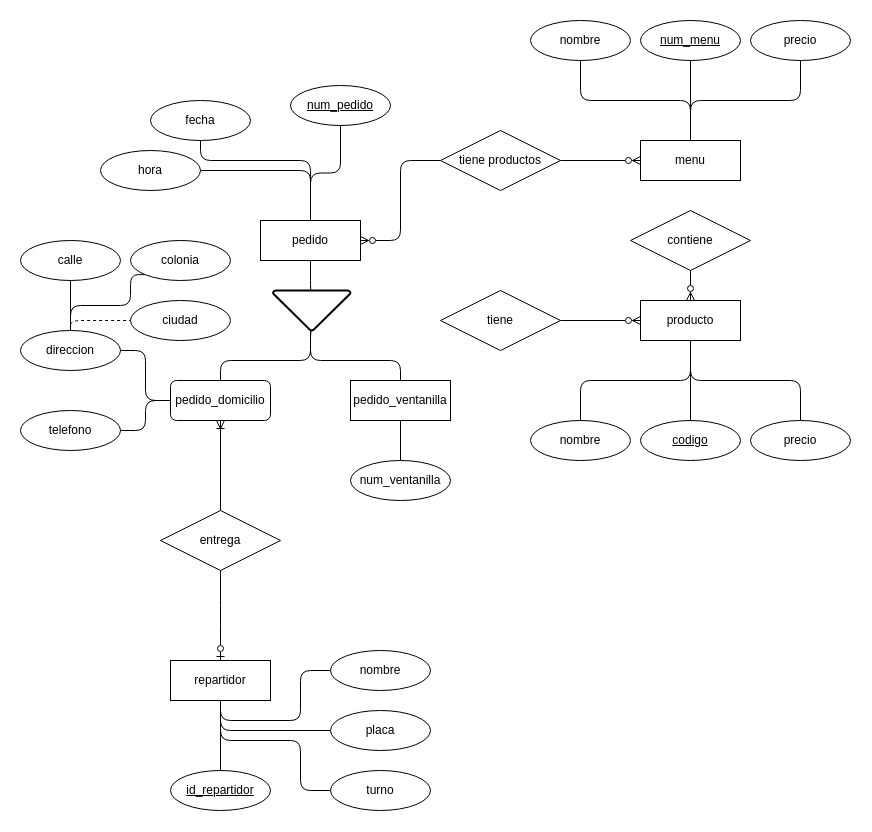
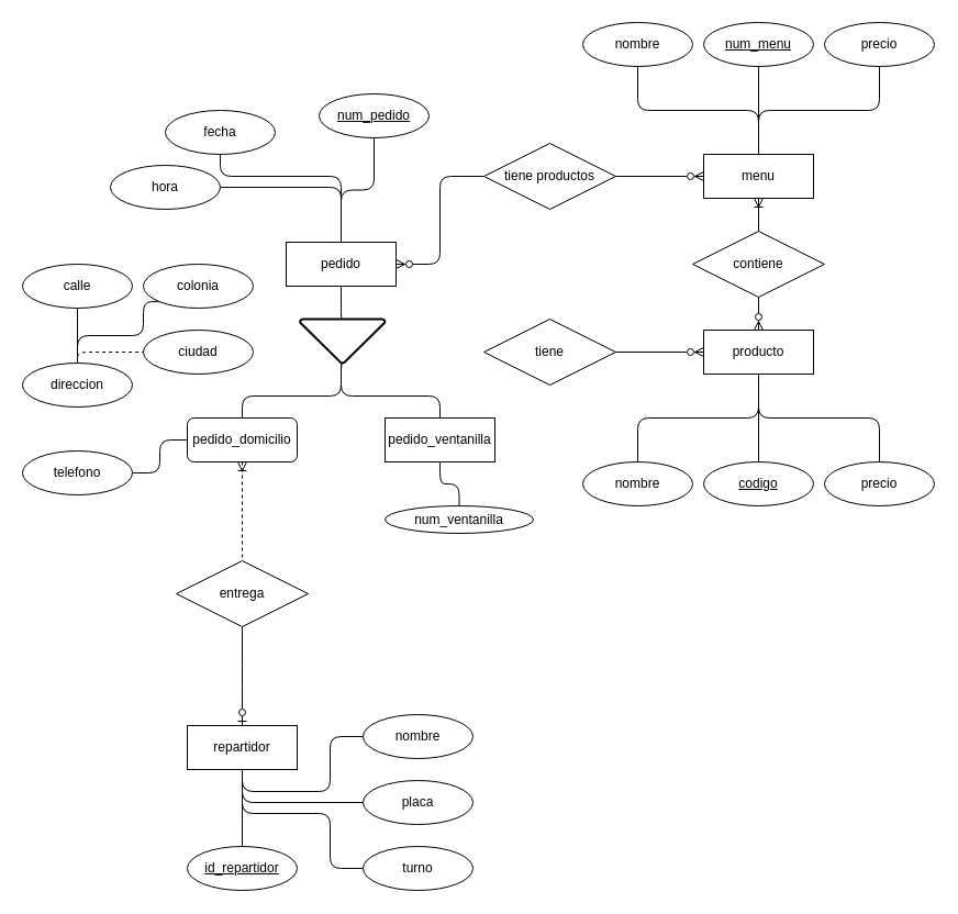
  <mxCell id="0" />
  <mxCell id="1" parent="0" />
+ <mxCell id="2" style="edgeStyle=orthogonalEdgeStyle;rounded=1;orthogonalLoop=1;jettySize=auto;html=1;exitX=0.5;exitY=1;exitDx=0;exitDy=0;entryX=0.5;entryY=0;entryDx=0;entryDy=0;endArrow=none;endFill=0;curved=0;startArrow=ERoneToMany;startFill=0;" edge="1" parent="1" source="6" target="35"><mxGeometry relative="1" as="geometry" /></mxCell>
  <mxCell id="3" style="edgeStyle=orthogonalEdgeStyle;rounded=1;orthogonalLoop=1;jettySize=auto;html=1;exitX=0.5;exitY=0;exitDx=0;exitDy=0;entryX=0.5;entryY=1;entryDx=0;entryDy=0;endArrow=none;endFill=0;curved=0;" edge="1" parent="1" source="6" target="38"><mxGeometry relative="1" as="geometry" /></mxCell>
  <mxCell id="4" style="edgeStyle=orthogonalEdgeStyle;rounded=1;orthogonalLoop=1;jettySize=auto;html=1;exitX=0.5;exitY=0;exitDx=0;exitDy=0;entryX=0.5;entryY=1;entryDx=0;entryDy=0;curved=0;endArrow=none;endFill=0;" edge="1" parent="1" source="6" target="36"><mxGeometry relative="1" as="geometry" /></mxCell>
  <mxCell id="5" style="edgeStyle=orthogonalEdgeStyle;rounded=1;orthogonalLoop=1;jettySize=auto;html=1;exitX=0.5;exitY=0;exitDx=0;exitDy=0;entryX=0.5;entryY=1;entryDx=0;entryDy=0;curved=0;endArrow=none;endFill=0;" edge="1" parent="1" source="6" target="37"><mxGeometry relative="1" as="geometry" /></mxCell>
  <mxCell id="6" value="menu" style="whiteSpace=wrap;html=1;align=center;" vertex="1" parent="1"><mxGeometry x="640" y="140" width="100" height="40" as="geometry" /></mxCell>
  <mxCell id="7" style="edgeStyle=orthogonalEdgeStyle;rounded=1;orthogonalLoop=1;jettySize=auto;html=1;exitX=0.5;exitY=1;exitDx=0;exitDy=0;entryX=0.5;entryY=0;entryDx=0;entryDy=0;endArrow=none;endFill=0;curved=0;" edge="1" parent="1" source="10" target="40"><mxGeometry relative="1" as="geometry" /></mxCell>
  <mxCell id="8" style="edgeStyle=orthogonalEdgeStyle;rounded=1;orthogonalLoop=1;jettySize=auto;html=1;exitX=0.5;exitY=1;exitDx=0;exitDy=0;entryX=0.5;entryY=0;entryDx=0;entryDy=0;endArrow=none;endFill=0;curved=0;" edge="1" parent="1" source="10" target="39"><mxGeometry relative="1" as="geometry" /></mxCell>
  <mxCell id="9" style="edgeStyle=orthogonalEdgeStyle;rounded=1;orthogonalLoop=1;jettySize=auto;html=1;exitX=0.5;exitY=1;exitDx=0;exitDy=0;entryX=0.5;entryY=0;entryDx=0;entryDy=0;curved=0;endArrow=none;endFill=0;" edge="1" parent="1" source="10" target="41"><mxGeometry relative="1" as="geometry" /></mxCell>
  <mxCell id="10" value="producto" style="whiteSpace=wrap;html=1;align=center;" vertex="1" parent="1"><mxGeometry x="640" y="300" width="100" height="40" as="geometry" /></mxCell>
  <mxCell id="11" style="edgeStyle=orthogonalEdgeStyle;rounded=1;orthogonalLoop=1;jettySize=auto;html=1;exitX=0.5;exitY=1;exitDx=0;exitDy=0;entryX=0;entryY=0.5;entryDx=0;entryDy=0;curved=0;endArrow=none;endFill=0;" edge="1" parent="1" source="15" target="59"><mxGeometry relative="1" as="geometry" /></mxCell>
  <mxCell id="12" style="edgeStyle=orthogonalEdgeStyle;rounded=1;orthogonalLoop=1;jettySize=auto;html=1;exitX=0.5;exitY=1;exitDx=0;exitDy=0;entryX=0;entryY=0.5;entryDx=0;entryDy=0;endArrow=none;endFill=0;curved=0;" edge="1" parent="1" source="15" target="58"><mxGeometry relative="1" as="geometry" /></mxCell>
  <mxCell id="13" style="edgeStyle=orthogonalEdgeStyle;rounded=1;orthogonalLoop=1;jettySize=auto;html=1;exitX=0.5;exitY=1;exitDx=0;exitDy=0;entryX=0;entryY=0.5;entryDx=0;entryDy=0;curved=0;endArrow=none;endFill=0;" edge="1" parent="1" source="15" target="57"><mxGeometry relative="1" as="geometry"><Array as="points"><mxPoint x="220" y="740" /><mxPoint x="300" y="740" /><mxPoint x="300" y="790" /></Array></mxGeometry></mxCell>
  <mxCell id="14" style="edgeStyle=orthogonalEdgeStyle;rounded=1;orthogonalLoop=1;jettySize=auto;html=1;exitX=0.5;exitY=1;exitDx=0;exitDy=0;entryX=0.5;entryY=0;entryDx=0;entryDy=0;curved=0;endArrow=none;endFill=0;" edge="1" parent="1" source="15" target="60"><mxGeometry relative="1" as="geometry" /></mxCell>
  <mxCell id="15" value="repartidor" style="whiteSpace=wrap;html=1;align=center;" vertex="1" parent="1"><mxGeometry x="170" y="660" width="100" height="40" as="geometry" /></mxCell>
  <mxCell id="16" value="pedido_ventanilla" style="whiteSpace=wrap;html=1;align=center;" vertex="1" parent="1"><mxGeometry x="350" y="380" width="100" height="40" as="geometry" /></mxCell>
- <mxCell id="17" style="edgeStyle=orthogonalEdgeStyle;rounded=1;orthogonalLoop=1;jettySize=auto;html=1;exitX=0.5;exitY=1;exitDx=0;exitDy=0;entryX=0.5;entryY=0;entryDx=0;entryDy=0;endArrow=none;endFill=0;curved=0;startArrow=ERoneToMany;startFill=0;" edge="1" parent="1" source="18" target="25"><mxGeometry relative="1" as="geometry" /></mxCell>
+ <mxCell id="17" style="edgeStyle=orthogonalEdgeStyle;rounded=1;orthogonalLoop=1;jettySize=auto;html=1;exitX=0.5;exitY=1;exitDx=0;exitDy=0;entryX=0.5;entryY=0;entryDx=0;entryDy=0;endArrow=none;endFill=0;curved=0;startArrow=ERoneToMany;startFill=0;dashed=1;" edge="1" parent="1" source="18" target="25"><mxGeometry relative="1" as="geometry" /></mxCell>
  <mxCell id="18" value="pedido_domicilio" style="whiteSpace=wrap;html=1;align=center;rounded=1;" vertex="1" parent="1"><mxGeometry x="170" y="380" width="100" height="40" as="geometry" /></mxCell>
  <mxCell id="19" style="edgeStyle=orthogonalEdgeStyle;rounded=1;orthogonalLoop=1;jettySize=auto;html=1;exitX=1;exitY=0.5;exitDx=0;exitDy=0;entryX=0;entryY=0.5;entryDx=0;entryDy=0;endArrow=none;endFill=0;curved=0;startArrow=ERzeroToMany;startFill=0;" edge="1" parent="1" source="23" target="29"><mxGeometry relative="1" as="geometry" /></mxCell>
  <mxCell id="20" style="edgeStyle=orthogonalEdgeStyle;rounded=1;orthogonalLoop=1;jettySize=auto;html=1;exitX=0.5;exitY=0;exitDx=0;exitDy=0;entryX=1;entryY=0.5;entryDx=0;entryDy=0;curved=0;endArrow=none;endFill=0;" edge="1" parent="1" source="23" target="43"><mxGeometry relative="1" as="geometry" /></mxCell>
  <mxCell id="21" style="edgeStyle=orthogonalEdgeStyle;rounded=1;orthogonalLoop=1;jettySize=auto;html=1;exitX=0.5;exitY=0;exitDx=0;exitDy=0;entryX=0.5;entryY=1;entryDx=0;entryDy=0;curved=0;endArrow=none;endFill=0;" edge="1" parent="1" source="23" target="42"><mxGeometry relative="1" as="geometry" /></mxCell>
  <mxCell id="22" style="edgeStyle=orthogonalEdgeStyle;rounded=1;orthogonalLoop=1;jettySize=auto;html=1;exitX=0.5;exitY=0;exitDx=0;exitDy=0;entryX=0.5;entryY=1;entryDx=0;entryDy=0;curved=0;endArrow=none;endFill=0;" edge="1" parent="1" source="23" target="44"><mxGeometry relative="1" as="geometry"><Array as="points"><mxPoint x="310" y="160" /><mxPoint x="200" y="160" /></Array></mxGeometry></mxCell>
  <mxCell id="23" value="pedido" style="whiteSpace=wrap;html=1;align=center;" vertex="1" parent="1"><mxGeometry x="260" y="220" width="100" height="40" as="geometry" /></mxCell>
  <mxCell id="24" style="edgeStyle=orthogonalEdgeStyle;rounded=1;orthogonalLoop=1;jettySize=auto;html=1;exitX=0.5;exitY=1;exitDx=0;exitDy=0;entryX=0.5;entryY=0;entryDx=0;entryDy=0;endArrow=ERzeroToOne;endFill=0;curved=0;" edge="1" parent="1" source="25"><mxGeometry relative="1" as="geometry"><mxPoint x="220" y="660" as="targetPoint" /></mxGeometry></mxCell>
  <mxCell id="25" value="entrega" style="shape=rhombus;perimeter=rhombusPerimeter;whiteSpace=wrap;html=1;align=center;" vertex="1" parent="1"><mxGeometry x="160" y="510" width="120" height="60" as="geometry" /></mxCell>
  <mxCell id="26" style="edgeStyle=orthogonalEdgeStyle;rounded=1;orthogonalLoop=1;jettySize=auto;html=1;exitX=1;exitY=0.5;exitDx=0;exitDy=0;entryX=0;entryY=0.5;entryDx=0;entryDy=0;endArrow=ERzeroToMany;endFill=0;curved=0;" edge="1" parent="1" source="27" target="10"><mxGeometry relative="1" as="geometry" /></mxCell>
  <mxCell id="27" value="tiene" style="shape=rhombus;perimeter=rhombusPerimeter;whiteSpace=wrap;html=1;align=center;" vertex="1" parent="1"><mxGeometry x="440" y="290" width="120" height="60" as="geometry" /></mxCell>
  <mxCell id="28" style="edgeStyle=orthogonalEdgeStyle;rounded=1;orthogonalLoop=1;jettySize=auto;html=1;exitX=1;exitY=0.5;exitDx=0;exitDy=0;entryX=0;entryY=0.5;entryDx=0;entryDy=0;endArrow=ERzeroToMany;endFill=0;curved=0;" edge="1" parent="1" source="29" target="6"><mxGeometry relative="1" as="geometry" /></mxCell>
  <mxCell id="29" value="tiene productos" style="shape=rhombus;perimeter=rhombusPerimeter;whiteSpace=wrap;html=1;align=center;" vertex="1" parent="1"><mxGeometry x="440" y="130" width="120" height="60" as="geometry" /></mxCell>
  <mxCell id="30" style="edgeStyle=orthogonalEdgeStyle;rounded=1;orthogonalLoop=1;jettySize=auto;html=1;exitX=0.5;exitY=1;exitDx=0;exitDy=0;exitPerimeter=0;entryX=0.5;entryY=0;entryDx=0;entryDy=0;endArrow=none;endFill=0;curved=0;" edge="1" parent="1" source="33" target="18"><mxGeometry relative="1" as="geometry"><Array as="points"><mxPoint x="310" y="360" /><mxPoint x="220" y="360" /></Array></mxGeometry></mxCell>
  <mxCell id="31" style="edgeStyle=orthogonalEdgeStyle;rounded=1;orthogonalLoop=1;jettySize=auto;html=1;exitX=0.5;exitY=1;exitDx=0;exitDy=0;exitPerimeter=0;entryX=0.5;entryY=0;entryDx=0;entryDy=0;endArrow=none;endFill=0;curved=0;" edge="1" parent="1" source="33" target="16"><mxGeometry relative="1" as="geometry"><Array as="points"><mxPoint x="310" y="360" /><mxPoint x="400" y="360" /></Array></mxGeometry></mxCell>
  <mxCell id="32" style="edgeStyle=orthogonalEdgeStyle;rounded=1;orthogonalLoop=1;jettySize=auto;html=1;exitX=0.5;exitY=0;exitDx=0;exitDy=0;exitPerimeter=0;entryX=0.5;entryY=1;entryDx=0;entryDy=0;endArrow=none;endFill=0;curved=0;" edge="1" parent="1" source="33" target="23"><mxGeometry relative="1" as="geometry" /></mxCell>
  <mxCell id="33" value="" style="strokeWidth=2;html=1;shape=mxgraph.flowchart.merge_or_storage;whiteSpace=wrap;" vertex="1" parent="1"><mxGeometry x="272.5" y="290" width="77.5" height="40" as="geometry" /></mxCell>
  <mxCell id="34" style="edgeStyle=orthogonalEdgeStyle;rounded=1;orthogonalLoop=1;jettySize=auto;html=1;exitX=0.5;exitY=1;exitDx=0;exitDy=0;entryX=0.5;entryY=0;entryDx=0;entryDy=0;endArrow=ERzeroToMany;endFill=0;curved=0;" edge="1" parent="1" source="35" target="10"><mxGeometry relative="1" as="geometry" /></mxCell>
  <mxCell id="35" value="contiene" style="shape=rhombus;perimeter=rhombusPerimeter;whiteSpace=wrap;html=1;align=center;" vertex="1" parent="1"><mxGeometry x="630" y="210" width="120" height="60" as="geometry" /></mxCell>
  <mxCell id="36" value="num_menu" style="ellipse;whiteSpace=wrap;html=1;align=center;fontStyle=4;" vertex="1" parent="1"><mxGeometry x="640" y="20" width="100" height="40" as="geometry" /></mxCell>
  <mxCell id="37" value="precio" style="ellipse;whiteSpace=wrap;html=1;align=center;" vertex="1" parent="1"><mxGeometry x="750" y="20" width="100" height="40" as="geometry" /></mxCell>
  <mxCell id="38" value="nombre" style="ellipse;whiteSpace=wrap;html=1;align=center;" vertex="1" parent="1"><mxGeometry x="530" y="20" width="100" height="40" as="geometry" /></mxCell>
  <mxCell id="39" value="codigo" style="ellipse;whiteSpace=wrap;html=1;align=center;fontStyle=4;" vertex="1" parent="1"><mxGeometry x="640" y="420" width="100" height="40" as="geometry" /></mxCell>
  <mxCell id="40" value="nombre" style="ellipse;whiteSpace=wrap;html=1;align=center;" vertex="1" parent="1"><mxGeometry x="530" y="420" width="100" height="40" as="geometry" /></mxCell>
  <mxCell id="41" value="precio" style="ellipse;whiteSpace=wrap;html=1;align=center;" vertex="1" parent="1"><mxGeometry x="750" y="420" width="100" height="40" as="geometry" /></mxCell>
  <mxCell id="42" value="num_pedido" style="ellipse;whiteSpace=wrap;html=1;align=center;fontStyle=4;" vertex="1" parent="1"><mxGeometry x="290" y="85" width="100" height="40" as="geometry" /></mxCell>
  <mxCell id="43" value="hora" style="ellipse;whiteSpace=wrap;html=1;align=center;" vertex="1" parent="1"><mxGeometry x="100" y="150" width="100" height="40" as="geometry" /></mxCell>
  <mxCell id="44" value="fecha" style="ellipse;whiteSpace=wrap;html=1;align=center;" vertex="1" parent="1"><mxGeometry x="150" y="100" width="100" height="40" as="geometry" /></mxCell>
  <mxCell id="45" style="edgeStyle=orthogonalEdgeStyle;rounded=1;orthogonalLoop=1;jettySize=auto;html=1;exitX=0.5;exitY=0;exitDx=0;exitDy=0;entryX=0.5;entryY=1;entryDx=0;entryDy=0;curved=0;endArrow=none;endFill=0;" edge="1" parent="1" source="46" target="16"><mxGeometry relative="1" as="geometry" /></mxCell>
- <mxCell id="46" value="num_ventanilla" style="ellipse;whiteSpace=wrap;html=1;align=center;" vertex="1" parent="1"><mxGeometry x="350" y="460" width="100" height="40" as="geometry" /></mxCell>
+ <mxCell id="46" value="num_ventanilla" style="ellipse;whiteSpace=wrap;html=1;align=center;" vertex="1" parent="1"><mxGeometry x="350" y="460" width="135" height="25" as="geometry" /></mxCell>
  <mxCell id="47" style="edgeStyle=orthogonalEdgeStyle;rounded=1;orthogonalLoop=1;jettySize=auto;html=1;exitX=1;exitY=0.5;exitDx=0;exitDy=0;entryX=0;entryY=0.5;entryDx=0;entryDy=0;endArrow=none;endFill=0;curved=0;" edge="1" parent="1" source="48" target="18"><mxGeometry relative="1" as="geometry" /></mxCell>
  <mxCell id="48" value="telefono" style="ellipse;whiteSpace=wrap;html=1;align=center;" vertex="1" parent="1"><mxGeometry x="20" y="410" width="100" height="40" as="geometry" /></mxCell>
- <mxCell id="49" style="edgeStyle=orthogonalEdgeStyle;rounded=1;orthogonalLoop=1;jettySize=auto;html=1;exitX=1;exitY=0.5;exitDx=0;exitDy=0;entryX=0;entryY=0.5;entryDx=0;entryDy=0;curved=0;endArrow=none;endFill=0;" edge="1" parent="1" source="53" target="18"><mxGeometry relative="1" as="geometry" /></mxCell>
  <mxCell id="50" style="edgeStyle=orthogonalEdgeStyle;rounded=1;orthogonalLoop=1;jettySize=auto;html=1;exitX=0.5;exitY=0;exitDx=0;exitDy=0;entryX=0.5;entryY=1;entryDx=0;entryDy=0;curved=0;endArrow=none;endFill=0;" edge="1" parent="1" source="53" target="55"><mxGeometry relative="1" as="geometry" /></mxCell>
  <mxCell id="51" style="edgeStyle=orthogonalEdgeStyle;rounded=1;orthogonalLoop=1;jettySize=auto;html=1;exitX=0.5;exitY=0;exitDx=0;exitDy=0;entryX=0;entryY=0.5;entryDx=0;entryDy=0;curved=0;endArrow=none;endFill=0;dashed=1;" edge="1" parent="1" source="53" target="56"><mxGeometry relative="1" as="geometry"><Array as="points"><mxPoint x="70" y="320" /></Array></mxGeometry></mxCell>
  <mxCell id="52" style="edgeStyle=orthogonalEdgeStyle;rounded=1;orthogonalLoop=1;jettySize=auto;html=1;exitX=0.5;exitY=0;exitDx=0;exitDy=0;entryX=0;entryY=1;entryDx=0;entryDy=0;strokeColor=default;curved=0;endArrow=none;endFill=0;" edge="1" parent="1" source="53" target="54"><mxGeometry relative="1" as="geometry"><Array as="points"><mxPoint x="70" y="305" /><mxPoint x="130" y="305" /><mxPoint x="130" y="274" /></Array></mxGeometry></mxCell>
  <mxCell id="53" value="direccion" style="ellipse;whiteSpace=wrap;html=1;align=center;" vertex="1" parent="1"><mxGeometry x="20" y="330" width="100" height="40" as="geometry" /></mxCell>
  <mxCell id="54" value="colonia" style="ellipse;whiteSpace=wrap;html=1;align=center;" vertex="1" parent="1"><mxGeometry x="130" y="240" width="100" height="40" as="geometry" /></mxCell>
  <mxCell id="55" value="calle" style="ellipse;whiteSpace=wrap;html=1;align=center;" vertex="1" parent="1"><mxGeometry x="20" y="240" width="100" height="40" as="geometry" /></mxCell>
  <mxCell id="56" value="ciudad" style="ellipse;whiteSpace=wrap;html=1;align=center;" vertex="1" parent="1"><mxGeometry x="130" y="300" width="100" height="40" as="geometry" /></mxCell>
  <mxCell id="57" value="turno" style="ellipse;whiteSpace=wrap;html=1;align=center;" vertex="1" parent="1"><mxGeometry x="330" y="770" width="100" height="40" as="geometry" /></mxCell>
  <mxCell id="58" value="placa" style="ellipse;whiteSpace=wrap;html=1;align=center;" vertex="1" parent="1"><mxGeometry x="330" y="710" width="100" height="40" as="geometry" /></mxCell>
  <mxCell id="59" value="nombre" style="ellipse;whiteSpace=wrap;html=1;align=center;" vertex="1" parent="1"><mxGeometry x="330" y="650" width="100" height="40" as="geometry" /></mxCell>
  <mxCell id="60" value="id_repartidor" style="ellipse;whiteSpace=wrap;html=1;align=center;fontStyle=4;" vertex="1" parent="1"><mxGeometry x="170" y="770" width="100" height="40" as="geometry" /></mxCell>
